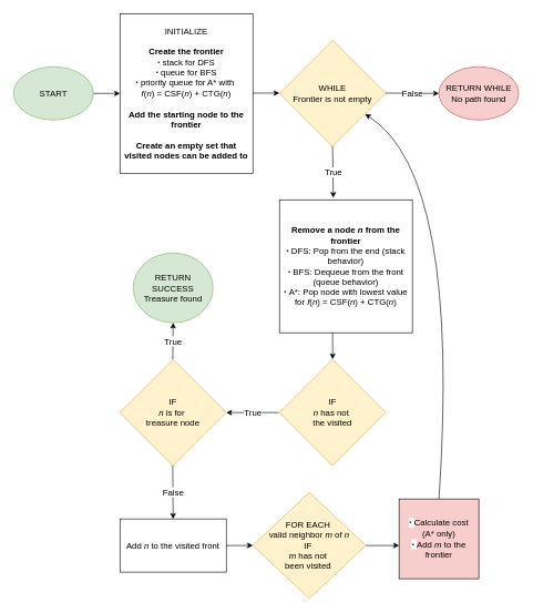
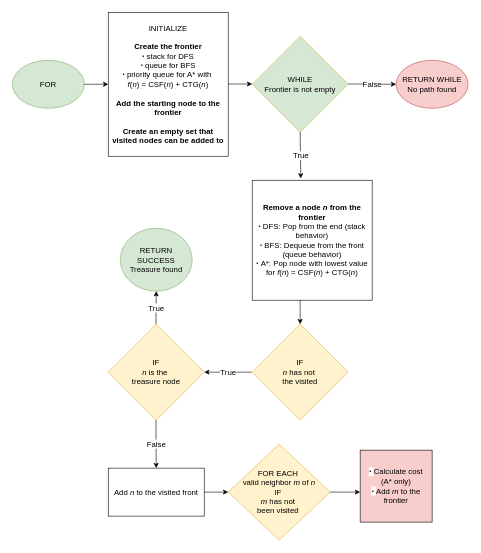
  <mxCell id="0" />
  <mxCell id="1" parent="0" />
- <mxCell id="2" value="START" style="ellipse;whiteSpace=wrap;html=1;align=center;fontSize=13;textShadow=0;spacing=6;fillColor=#d5e8d4;strokeColor=#82b366;" vertex="1" parent="1"><mxGeometry x="20" y="100" width="120" height="80" as="geometry" /></mxCell>
+ <mxCell id="2" value="FOR" style="ellipse;whiteSpace=wrap;html=1;align=center;fontSize=13;textShadow=0;spacing=6;fillColor=#d5e8d4;strokeColor=#82b366;" vertex="1" parent="1"><mxGeometry x="20" y="100" width="120" height="80" as="geometry" /></mxCell>
  <mxCell id="3" value="INITIALIZE&lt;div&gt;&lt;br&gt;&lt;div&gt;&lt;span style=&quot;background-color: transparent; color: light-dark(rgb(0, 0, 0), rgb(255, 255, 255));&quot;&gt;&lt;b&gt;Create the frontier&lt;/b&gt;&lt;/span&gt;&lt;/div&gt;&lt;div&gt;&lt;span style=&quot;background-color: rgb(255, 255, 255); color: rgb(4, 12, 40); font-family: &amp;quot;Google Sans&amp;quot;, Roboto, Arial, sans-serif; text-align: start;&quot;&gt;&lt;font&gt;•&amp;nbsp;&lt;/font&gt;&lt;/span&gt;&lt;span style=&quot;background-color: transparent; color: light-dark(rgb(0, 0, 0), rgb(255, 255, 255));&quot;&gt;&lt;font&gt;stac&lt;/font&gt;k for DFS&lt;/span&gt;&lt;/div&gt;&lt;div&gt;&lt;span style=&quot;background-color: rgb(255, 255, 255); color: rgb(4, 12, 40); font-family: &amp;quot;Google Sans&amp;quot;, Roboto, Arial, sans-serif; text-align: start;&quot;&gt;•&amp;nbsp;&lt;/span&gt;&lt;span style=&quot;background-color: transparent; color: light-dark(rgb(0, 0, 0), rgb(255, 255, 255));&quot;&gt;queue for BFS&lt;/span&gt;&lt;/div&gt;&lt;div&gt;&lt;span style=&quot;background-color: rgb(255, 255, 255); color: rgb(4, 12, 40); font-family: &amp;quot;Google Sans&amp;quot;, Roboto, Arial, sans-serif; text-align: start;&quot;&gt;•&amp;nbsp;&lt;/span&gt;&lt;span style=&quot;background-color: transparent; color: light-dark(rgb(0, 0, 0), rgb(255, 255, 255));&quot;&gt;priority queue for A* with&amp;nbsp;&lt;/span&gt;&lt;/div&gt;&lt;div&gt;&lt;span style=&quot;background-color: transparent; color: light-dark(rgb(0, 0, 0), rgb(255, 255, 255));&quot;&gt;&lt;i&gt;f&lt;/i&gt;(&lt;i&gt;n&lt;/i&gt;) = CSF(&lt;i&gt;n&lt;/i&gt;) + CTG(&lt;i&gt;n&lt;/i&gt;)&lt;/span&gt;&lt;/div&gt;&lt;div&gt;&lt;span style=&quot;background-color: transparent; color: light-dark(rgb(0, 0, 0), rgb(255, 255, 255));&quot;&gt;&lt;br&gt;&lt;/span&gt;&lt;/div&gt;&lt;div&gt;&lt;span style=&quot;background-color: transparent; color: light-dark(rgb(0, 0, 0), rgb(255, 255, 255));&quot;&gt;&lt;b&gt;Add the starting node to the frontier&lt;/b&gt;&lt;/span&gt;&lt;/div&gt;&lt;div&gt;&lt;span style=&quot;background-color: transparent; color: light-dark(rgb(0, 0, 0), rgb(255, 255, 255));&quot;&gt;&lt;b&gt;&lt;br&gt;&lt;/b&gt;&lt;/span&gt;&lt;/div&gt;&lt;div&gt;&lt;span style=&quot;background-color: transparent; color: light-dark(rgb(0, 0, 0), rgb(255, 255, 255));&quot;&gt;&lt;b&gt;Create an empty set that visited nodes can be added to&lt;/b&gt;&lt;/span&gt;&lt;/div&gt;&lt;/div&gt;" style="rounded=0;whiteSpace=wrap;html=1;align=center;fontSize=13;textShadow=0;spacing=6;" vertex="1" parent="1"><mxGeometry x="180" width="200" height="240" as="geometry" y="20" /></mxCell>
- <mxCell id="4" value="WHILE&lt;div&gt;Frontier is not empty&lt;/div&gt;" style="rhombus;whiteSpace=wrap;html=1;fontSize=13;textShadow=0;spacing=6;fillColor=#fff2cc;strokeColor=#d6b656;" vertex="1" parent="1"><mxGeometry x="420" y="60" width="160" height="160" as="geometry" /></mxCell>
+ <mxCell id="4" value="WHILE&lt;div&gt;Frontier is not empty&lt;/div&gt;" style="rhombus;whiteSpace=wrap;html=1;fontSize=13;textShadow=0;spacing=6;fillColor=#d5e8d4;strokeColor=#d6b656;" vertex="1" parent="1"><mxGeometry x="420" y="60" width="160" height="160" as="geometry" /></mxCell>
  <mxCell id="5" value="RETURN WHILE&lt;div&gt;No path found&lt;/div&gt;" style="ellipse;whiteSpace=wrap;html=1;fontSize=13;textShadow=0;spacing=6;fillColor=#f8cecc;strokeColor=#b85450;" vertex="1" parent="1"><mxGeometry x="660" y="100" width="120" height="80" as="geometry" /></mxCell>
  <mxCell id="6" value="&lt;b&gt;Remove a node &lt;i&gt;n&lt;/i&gt;&amp;nbsp;from the frontier&lt;br&gt;&lt;/b&gt;&lt;div&gt;&lt;span style=&quot;background-color: rgb(255, 255, 255); color: rgb(4, 12, 40); font-family: &amp;quot;Google Sans&amp;quot;, Roboto, Arial, sans-serif; text-align: start;&quot;&gt;•&amp;nbsp;&lt;/span&gt;DFS: Pop from the end (stack behavior)&lt;/div&gt;&lt;div&gt;&lt;span style=&quot;background-color: rgb(255, 255, 255); color: rgb(4, 12, 40); font-family: &amp;quot;Google Sans&amp;quot;, Roboto, Arial, sans-serif; text-align: start;&quot;&gt;•&amp;nbsp;&lt;/span&gt;BFS: Dequeue from the front (queue behavior)&lt;/div&gt;&lt;div&gt;&lt;span style=&quot;background-color: rgb(255, 255, 255); color: rgb(4, 12, 40); font-family: &amp;quot;Google Sans&amp;quot;, Roboto, Arial, sans-serif; text-align: start;&quot;&gt;•&amp;nbsp;&lt;/span&gt;A*: Pop node with lowest value for&amp;nbsp;&lt;i style=&quot;background-color: transparent; color: light-dark(rgb(0, 0, 0), rgb(255, 255, 255));&quot;&gt;f&lt;/i&gt;&lt;span style=&quot;background-color: transparent; color: light-dark(rgb(0, 0, 0), rgb(255, 255, 255));&quot;&gt;(&lt;/span&gt;&lt;i style=&quot;background-color: transparent; color: light-dark(rgb(0, 0, 0), rgb(255, 255, 255));&quot;&gt;n&lt;/i&gt;&lt;span style=&quot;background-color: transparent; color: light-dark(rgb(0, 0, 0), rgb(255, 255, 255));&quot;&gt;) = CSF(&lt;/span&gt;&lt;i style=&quot;background-color: transparent; color: light-dark(rgb(0, 0, 0), rgb(255, 255, 255));&quot;&gt;n&lt;/i&gt;&lt;span style=&quot;background-color: transparent; color: light-dark(rgb(0, 0, 0), rgb(255, 255, 255));&quot;&gt;) + CTG(&lt;/span&gt;&lt;i style=&quot;background-color: transparent; color: light-dark(rgb(0, 0, 0), rgb(255, 255, 255));&quot;&gt;n&lt;/i&gt;&lt;span style=&quot;background-color: transparent; color: light-dark(rgb(0, 0, 0), rgb(255, 255, 255));&quot;&gt;)&lt;/span&gt;&lt;/div&gt;" style="rounded=0;whiteSpace=wrap;html=1;fontSize=13;textShadow=0;spacing=6;" vertex="1" parent="1"><mxGeometry x="420" y="300" width="200" height="200" as="geometry" /></mxCell>
- <mxCell id="7" value="IF&lt;br&gt;&lt;div&gt;&lt;i&gt;n&lt;/i&gt;&amp;nbsp;is for&amp;nbsp;&lt;/div&gt;&lt;div&gt;treasure node&lt;/div&gt;" style="rhombus;whiteSpace=wrap;html=1;fontSize=13;textShadow=0;spacing=6;fillColor=#fff2cc;strokeColor=#d6b656;" vertex="1" parent="1"><mxGeometry x="180" y="540" width="160" height="160" as="geometry" /></mxCell>
+ <mxCell id="7" value="IF&lt;br&gt;&lt;div&gt;&lt;i&gt;n&lt;/i&gt;&amp;nbsp;is the&amp;nbsp;&lt;/div&gt;&lt;div&gt;treasure node&lt;/div&gt;" style="rhombus;whiteSpace=wrap;html=1;fontSize=13;textShadow=0;spacing=6;fillColor=#fff2cc;strokeColor=#d6b656;" vertex="1" parent="1"><mxGeometry x="180" y="540" width="160" height="160" as="geometry" /></mxCell>
  <mxCell id="8" value="RETURN&lt;div&gt;SUCCESS&lt;br&gt;&lt;div&gt;Treasure found&lt;/div&gt;&lt;/div&gt;" style="ellipse;whiteSpace=wrap;html=1;fontSize=13;textShadow=0;spacing=6;fillColor=#d5e8d4;strokeColor=#82b366;" vertex="1" parent="1"><mxGeometry x="200" y="380" width="120" height="105" as="geometry" /></mxCell>
  <mxCell id="9" value="IF&lt;br&gt;&lt;div&gt;&lt;i&gt;n&lt;/i&gt;&amp;nbsp;has not&amp;nbsp;&lt;/div&gt;&lt;div&gt;the visited&lt;/div&gt;" style="rhombus;whiteSpace=wrap;html=1;fontSize=13;textShadow=0;spacing=6;fillColor=#fff2cc;strokeColor=#d6b656;" vertex="1" parent="1"><mxGeometry x="420" y="540" width="160" height="160" as="geometry" /></mxCell>
  <mxCell id="10" value="&lt;font&gt;FOR EACH&amp;nbsp;&lt;/font&gt;&lt;div&gt;&lt;font&gt;valid neighbor &lt;i&gt;m&lt;/i&gt; of &lt;i&gt;n&lt;/i&gt;&lt;/font&gt;&lt;div&gt;&lt;font&gt;IF&amp;nbsp;&lt;/font&gt;&lt;/div&gt;&lt;div&gt;&lt;font&gt;&lt;i&gt;m&lt;/i&gt;&amp;nbsp;has not&amp;nbsp;&lt;/font&gt;&lt;/div&gt;&lt;div&gt;&lt;font&gt;been visited&amp;nbsp;&lt;/font&gt;&lt;/div&gt;&lt;/div&gt;" style="rhombus;whiteSpace=wrap;html=1;fontSize=13;textShadow=0;spacing=6;fillColor=#fff2cc;strokeColor=#d6b656;" vertex="1" parent="1"><mxGeometry x="380" y="740" width="170" height="160" as="geometry" /></mxCell>
  <mxCell id="11" value="&lt;span style=&quot;color: rgb(4, 12, 40); font-family: &amp;quot;Google Sans&amp;quot;, Roboto, Arial, sans-serif; text-align: start; background-color: rgb(255, 255, 255);&quot;&gt;•&amp;nbsp;&lt;/span&gt;Calculate cost (A* only)&lt;br&gt;&lt;div&gt;&lt;span style=&quot;background-color: rgb(255, 255, 255); color: rgb(4, 12, 40); font-family: &amp;quot;Google Sans&amp;quot;, Roboto, Arial, sans-serif; text-align: start;&quot;&gt;•&amp;nbsp;&lt;/span&gt;Add &lt;i&gt;m&lt;/i&gt; to the frontier&lt;/div&gt;" style="whiteSpace=wrap;html=1;aspect=fixed;fontSize=13;textShadow=0;spacing=6;fillColor=#f8cecc;" vertex="1" parent="1"><mxGeometry x="600" y="750" width="120" height="120" as="geometry" /></mxCell>
  <mxCell id="12" value="" style="endArrow=classic;html=1;rounded=0;fontSize=13;textShadow=0;spacing=6;" edge="1" parent="1"><mxGeometry width="50" height="50" relative="1" as="geometry"><mxPoint x="140" y="140" as="sourcePoint" /><mxPoint x="180" y="140" as="targetPoint" /></mxGeometry></mxCell>
  <mxCell id="13" value="" style="endArrow=classic;html=1;rounded=0;fontSize=13;textShadow=0;spacing=6;" edge="1" parent="1"><mxGeometry width="50" height="50" relative="1" as="geometry"><mxPoint x="380" y="139.5" as="sourcePoint" /><mxPoint x="420" y="139.5" as="targetPoint" /></mxGeometry></mxCell>
  <mxCell id="14" value="" style="endArrow=classic;html=1;rounded=0;fontSize=13;textShadow=0;spacing=6;" edge="1" parent="1"><mxGeometry relative="1" as="geometry"><mxPoint x="580" y="139.5" as="sourcePoint" /><mxPoint x="660" y="140" as="targetPoint" /></mxGeometry></mxCell>
  <mxCell id="15" value="&lt;font&gt;False&lt;/font&gt;" style="edgeLabel;resizable=0;html=1;;align=center;verticalAlign=middle;fontSize=13;textShadow=0;spacing=6;" connectable="0" vertex="1" parent="14"><mxGeometry relative="1" as="geometry" /></mxCell>
  <mxCell id="16" value="" style="endArrow=classic;html=1;rounded=0;entryX=0.405;entryY=-0.015;entryDx=0;entryDy=0;fontSize=13;textShadow=0;spacing=6;entryPerimeter=0;" edge="1" parent="1" target="6"><mxGeometry relative="1" as="geometry"><mxPoint x="500" y="220" as="sourcePoint" /><mxPoint x="600" y="220" as="targetPoint" /></mxGeometry></mxCell>
  <mxCell id="17" value="True" style="edgeLabel;resizable=0;html=1;;align=center;verticalAlign=middle;fontSize=13;textShadow=0;spacing=6;" connectable="0" vertex="1" parent="16"><mxGeometry relative="1" as="geometry" /></mxCell>
  <mxCell id="18" value="" style="endArrow=classic;html=1;rounded=0;entryX=0.5;entryY=0;entryDx=0;entryDy=0;fontSize=13;" edge="1" parent="1" target="9"><mxGeometry width="50" height="50" relative="1" as="geometry"><mxPoint x="500" y="500" as="sourcePoint" /><mxPoint x="550" y="450" as="targetPoint" /></mxGeometry></mxCell>
  <mxCell id="19" value="" style="endArrow=classic;html=1;rounded=0;entryX=1;entryY=0.5;entryDx=0;entryDy=0;fontSize=13;textShadow=0;spacing=6;" edge="1" parent="1" target="7"><mxGeometry relative="1" as="geometry"><mxPoint x="419" y="620" as="sourcePoint" /><mxPoint x="420" y="697" as="targetPoint" /></mxGeometry></mxCell>
  <mxCell id="20" value="True" style="edgeLabel;resizable=0;html=1;;align=center;verticalAlign=middle;fontSize=13;textShadow=0;spacing=6;" connectable="0" vertex="1" parent="19"><mxGeometry relative="1" as="geometry" /></mxCell>
  <mxCell id="21" value="" style="endArrow=classic;html=1;rounded=0;fontSize=13;textShadow=0;spacing=6;" edge="1" parent="1" target="8"><mxGeometry relative="1" as="geometry"><mxPoint x="259.5" y="540" as="sourcePoint" /><mxPoint x="260.5" y="617" as="targetPoint" /></mxGeometry></mxCell>
  <mxCell id="22" value="True" style="edgeLabel;resizable=0;html=1;;align=center;verticalAlign=middle;fontSize=13;textShadow=0;spacing=6;" connectable="0" vertex="1" parent="21"><mxGeometry relative="1" as="geometry" /></mxCell>
  <mxCell id="23" value="" style="endArrow=classic;html=1;rounded=0;fontSize=13;textShadow=0;spacing=6;entryX=0.5;entryY=0;entryDx=0;entryDy=0;" edge="1" parent="1" target="25"><mxGeometry relative="1" as="geometry"><mxPoint x="259.5" y="700" as="sourcePoint" /><mxPoint x="240" y="780" as="targetPoint" /></mxGeometry></mxCell>
  <mxCell id="24" value="False" style="edgeLabel;resizable=0;html=1;;align=center;verticalAlign=middle;fontSize=13;textShadow=0;spacing=6;" connectable="0" vertex="1" parent="23"><mxGeometry relative="1" as="geometry"><mxPoint as="offset" /></mxGeometry></mxCell>
  <mxCell id="25" value="Add &lt;i&gt;n&lt;/i&gt;&amp;nbsp;to the visited front" style="rounded=0;whiteSpace=wrap;html=1;fontSize=13;" vertex="1" parent="1"><mxGeometry x="180" y="780" width="160" height="80" as="geometry" /></mxCell>
  <mxCell id="26" value="" style="endArrow=classic;html=1;rounded=0;entryX=0;entryY=0.5;entryDx=0;entryDy=0;fontSize=13;" edge="1" parent="1" target="10"><mxGeometry width="50" height="50" relative="1" as="geometry"><mxPoint x="340" y="820" as="sourcePoint" /><mxPoint x="390" y="770" as="targetPoint" /></mxGeometry></mxCell>
  <mxCell id="27" value="" style="endArrow=classic;html=1;rounded=0;fontSize=13;" edge="1" parent="1"><mxGeometry width="50" height="50" relative="1" as="geometry"><mxPoint x="550" y="820" as="sourcePoint" /><mxPoint x="600" y="820" as="targetPoint" /></mxGeometry></mxCell>
- <mxCell id="28" value="" style="curved=1;endArrow=classic;html=1;rounded=0;exitX=0.5;exitY=0;exitDx=0;exitDy=0;" edge="1" parent="1" source="11" target="4"><mxGeometry width="50" height="50" relative="1" as="geometry"><mxPoint x="656" y="750" as="sourcePoint" /><mxPoint x="712" y="295" as="targetPoint" /><Array as="points"><mxPoint x="693" y="263" /></Array></mxGeometry></mxCell>
